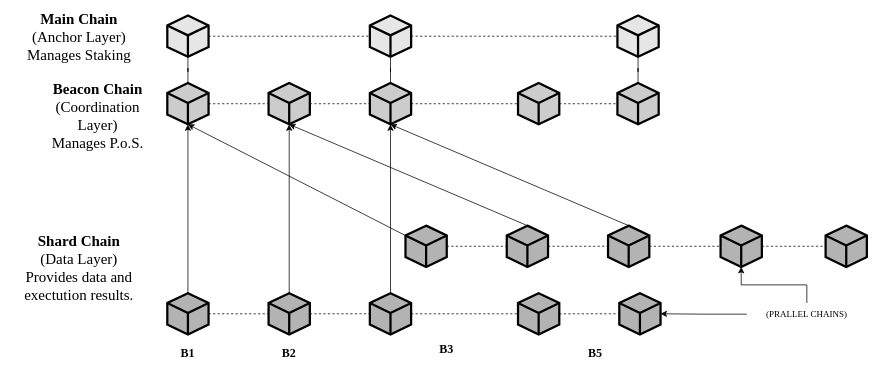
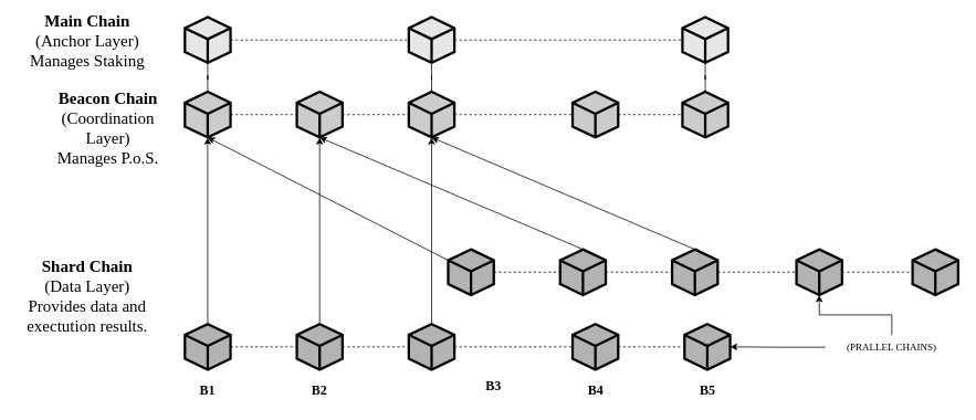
  <mxCell id="0" />
  <mxCell id="1" parent="0" />
  <mxCell id="2" value="" style="html=1;shape=mxgraph.basic.isocube;isoAngle=15;strokeColor=#000000;strokeWidth=3;fontSize=12;fillColor=#CCCCCC;labelBackgroundColor=default;container=0;" vertex="1" parent="1"><mxGeometry x="690" y="110" width="55" height="55" as="geometry" /></mxCell>
  <mxCell id="3" style="edgeStyle=orthogonalEdgeStyle;rounded=0;orthogonalLoop=1;jettySize=auto;html=1;exitX=0.5;exitY=0;exitDx=0;exitDy=0;exitPerimeter=0;endArrow=none;endFill=0;" edge="1" parent="1" source="4" target="38"><mxGeometry relative="1" as="geometry" /></mxCell>
  <mxCell id="4" value="" style="html=1;shape=mxgraph.basic.isocube;isoAngle=15;strokeColor=#000000;strokeWidth=3;fontSize=12;fillColor=#CCCCCC;labelBackgroundColor=default;container=0;" vertex="1" parent="1"><mxGeometry x="822.5" y="110" width="55" height="55" as="geometry" /></mxCell>
  <mxCell id="5" style="edgeStyle=orthogonalEdgeStyle;rounded=0;orthogonalLoop=1;jettySize=auto;html=1;dashed=1;endArrow=none;endFill=0;" edge="1" parent="1" source="12" target="2"><mxGeometry relative="1" as="geometry"><mxPoint x="395" y="137.5" as="sourcePoint" /><mxPoint x="445" y="440" as="targetPoint" /></mxGeometry></mxCell>
  <mxCell id="6" style="edgeStyle=orthogonalEdgeStyle;rounded=0;orthogonalLoop=1;jettySize=auto;html=1;dashed=1;endArrow=none;endFill=0;" edge="1" parent="1" source="8" target="12"><mxGeometry relative="1" as="geometry"><mxPoint x="265.5" y="137.5" as="sourcePoint" /><mxPoint x="482.5" y="137.5" as="targetPoint" /></mxGeometry></mxCell>
  <mxCell id="7" style="edgeStyle=orthogonalEdgeStyle;rounded=0;orthogonalLoop=1;jettySize=auto;html=1;dashed=1;endArrow=none;endFill=0;" edge="1" parent="1" source="2" target="4"><mxGeometry relative="1" as="geometry"><mxPoint x="757.5" y="650" as="sourcePoint" /><mxPoint x="892.5" y="650" as="targetPoint" /></mxGeometry></mxCell>
  <mxCell id="8" value="" style="html=1;shape=mxgraph.basic.isocube;isoAngle=15;strokeColor=#000000;strokeWidth=3;fontSize=12;fillColor=#CCCCCC;labelBackgroundColor=default;container=0;" vertex="1" parent="1"><mxGeometry x="357.5" y="110" width="55" height="55" as="geometry" /></mxCell>
  <mxCell id="9" style="edgeStyle=orthogonalEdgeStyle;rounded=0;orthogonalLoop=1;jettySize=auto;html=1;exitX=0.5;exitY=0;exitDx=0;exitDy=0;exitPerimeter=0;endArrow=none;endFill=0;" edge="1" parent="1" source="10" target="40"><mxGeometry relative="1" as="geometry" /></mxCell>
  <mxCell id="10" value="" style="html=1;shape=mxgraph.basic.isocube;isoAngle=15;strokeColor=#000000;strokeWidth=3;fontSize=12;fillColor=#CCCCCC;labelBackgroundColor=default;container=0;" vertex="1" parent="1"><mxGeometry x="222.5" y="110" width="55" height="55" as="geometry" /></mxCell>
  <mxCell id="11" style="edgeStyle=orthogonalEdgeStyle;rounded=0;orthogonalLoop=1;jettySize=auto;html=1;exitX=0.5;exitY=0;exitDx=0;exitDy=0;exitPerimeter=0;endArrow=none;endFill=0;" edge="1" parent="1" source="12" target="41"><mxGeometry relative="1" as="geometry" /></mxCell>
  <mxCell id="12" value="" style="html=1;shape=mxgraph.basic.isocube;isoAngle=15;strokeColor=#000000;strokeWidth=3;fontSize=12;fillColor=#CCCCCC;labelBackgroundColor=default;container=0;" vertex="1" parent="1"><mxGeometry x="492.5" y="110" width="55" height="55" as="geometry" /></mxCell>
  <mxCell id="13" style="edgeStyle=orthogonalEdgeStyle;rounded=0;orthogonalLoop=1;jettySize=auto;html=1;dashed=1;endArrow=none;endFill=0;" edge="1" parent="1" source="10" target="8"><mxGeometry relative="1" as="geometry"><mxPoint x="537.5" y="148" as="sourcePoint" /><mxPoint x="606.5" y="148" as="targetPoint" /></mxGeometry></mxCell>
  <mxCell id="14" value="" style="html=1;shape=mxgraph.basic.isocube;isoAngle=15;strokeColor=#000000;strokeWidth=3;fontSize=12;fillColor=#B3B3B3;labelBackgroundColor=default;container=0;" vertex="1" parent="1"><mxGeometry x="960" y="300" width="55" height="55" as="geometry" /></mxCell>
  <mxCell id="15" value="" style="html=1;shape=mxgraph.basic.isocube;isoAngle=15;strokeColor=#000000;strokeWidth=3;fontSize=12;fillColor=#B3B3B3;labelBackgroundColor=default;container=0;" vertex="1" parent="1"><mxGeometry x="1100" y="300" width="55" height="55" as="geometry" /></mxCell>
  <mxCell id="16" style="edgeStyle=orthogonalEdgeStyle;rounded=0;orthogonalLoop=1;jettySize=auto;html=1;dashed=1;endArrow=none;endFill=0;" edge="1" parent="1" source="24" target="14"><mxGeometry relative="1" as="geometry"><mxPoint x="525" y="387.5" as="sourcePoint" /><mxPoint x="575" y="690" as="targetPoint" /></mxGeometry></mxCell>
  <mxCell id="17" style="edgeStyle=orthogonalEdgeStyle;rounded=0;orthogonalLoop=1;jettySize=auto;html=1;dashed=1;endArrow=none;endFill=0;" edge="1" parent="1" source="20" target="24"><mxGeometry relative="1" as="geometry"><mxPoint x="323" y="387.5" as="sourcePoint" /><mxPoint x="540" y="387.5" as="targetPoint" /></mxGeometry></mxCell>
  <mxCell id="18" style="edgeStyle=orthogonalEdgeStyle;rounded=0;orthogonalLoop=1;jettySize=auto;html=1;dashed=1;endArrow=none;endFill=0;" edge="1" parent="1" source="14" target="15"><mxGeometry relative="1" as="geometry"><mxPoint x="965" y="900" as="sourcePoint" /><mxPoint x="1100" y="900" as="targetPoint" /></mxGeometry></mxCell>
  <mxCell id="19" style="rounded=0;orthogonalLoop=1;jettySize=auto;html=1;exitX=0.5;exitY=0;exitDx=0;exitDy=0;exitPerimeter=0;entryX=0.5;entryY=1;entryDx=0;entryDy=0;entryPerimeter=0;" edge="1" parent="1" source="20" target="8"><mxGeometry relative="1" as="geometry" /></mxCell>
  <mxCell id="20" value="" style="html=1;shape=mxgraph.basic.isocube;isoAngle=15;strokeColor=#000000;strokeWidth=3;fontSize=12;fillColor=#B3B3B3;labelBackgroundColor=default;container=0;" vertex="1" parent="1"><mxGeometry x="675" y="300" width="55" height="55" as="geometry" /></mxCell>
  <mxCell id="21" style="rounded=0;orthogonalLoop=1;jettySize=auto;html=1;exitX=0;exitY=0;exitDx=0;exitDy=13.204;exitPerimeter=0;entryX=0.5;entryY=1;entryDx=0;entryDy=0;entryPerimeter=0;" edge="1" parent="1" source="22" target="10"><mxGeometry relative="1" as="geometry" /></mxCell>
  <mxCell id="22" value="" style="html=1;shape=mxgraph.basic.isocube;isoAngle=15;strokeColor=#000000;strokeWidth=3;fontSize=12;fillColor=#B3B3B3;labelBackgroundColor=default;container=0;" vertex="1" parent="1"><mxGeometry x="540" y="300" width="55" height="55" as="geometry" /></mxCell>
  <mxCell id="23" style="rounded=0;orthogonalLoop=1;jettySize=auto;html=1;exitX=0.5;exitY=0;exitDx=0;exitDy=0;exitPerimeter=0;entryX=0.5;entryY=1;entryDx=0;entryDy=0;entryPerimeter=0;" edge="1" parent="1" source="24" target="12"><mxGeometry relative="1" as="geometry" /></mxCell>
  <mxCell id="24" value="" style="html=1;shape=mxgraph.basic.isocube;isoAngle=15;strokeColor=#000000;strokeWidth=3;fontSize=12;fillColor=#B3B3B3;labelBackgroundColor=default;container=0;" vertex="1" parent="1"><mxGeometry x="810" y="300" width="55" height="55" as="geometry" /></mxCell>
  <mxCell id="25" style="edgeStyle=orthogonalEdgeStyle;rounded=0;orthogonalLoop=1;jettySize=auto;html=1;dashed=1;endArrow=none;endFill=0;" edge="1" parent="1" source="22" target="20"><mxGeometry relative="1" as="geometry"><mxPoint x="595" y="398" as="sourcePoint" /><mxPoint x="664" y="398" as="targetPoint" /></mxGeometry></mxCell>
  <mxCell id="26" value="" style="html=1;shape=mxgraph.basic.isocube;isoAngle=15;strokeColor=#000000;strokeWidth=3;fontSize=12;fillColor=#B3B3B3;labelBackgroundColor=default;container=0;" vertex="1" parent="1"><mxGeometry x="690" y="390" width="55" height="55" as="geometry" /></mxCell>
  <mxCell id="27" value="" style="html=1;shape=mxgraph.basic.isocube;isoAngle=15;strokeColor=#000000;strokeWidth=3;fontSize=12;fillColor=#B3B3B3;labelBackgroundColor=default;container=0;" vertex="1" parent="1"><mxGeometry x="825" y="390" width="55" height="55" as="geometry" /></mxCell>
  <mxCell id="28" style="edgeStyle=orthogonalEdgeStyle;rounded=0;orthogonalLoop=1;jettySize=auto;html=1;dashed=1;endArrow=none;endFill=0;" edge="1" parent="1" source="36" target="26"><mxGeometry relative="1" as="geometry"><mxPoint x="135" y="477.5" as="sourcePoint" /><mxPoint x="185" y="780" as="targetPoint" /></mxGeometry></mxCell>
  <mxCell id="29" style="edgeStyle=orthogonalEdgeStyle;rounded=0;orthogonalLoop=1;jettySize=auto;html=1;dashed=1;endArrow=none;endFill=0;" edge="1" parent="1" source="32" target="36"><mxGeometry relative="1" as="geometry"><mxPoint x="5.5" y="477.5" as="sourcePoint" /><mxPoint x="222.5" y="477.5" as="targetPoint" /></mxGeometry></mxCell>
  <mxCell id="30" style="edgeStyle=orthogonalEdgeStyle;rounded=0;orthogonalLoop=1;jettySize=auto;html=1;dashed=1;endArrow=none;endFill=0;" edge="1" parent="1" source="26" target="27"><mxGeometry relative="1" as="geometry"><mxPoint x="635" y="990" as="sourcePoint" /><mxPoint x="770" y="990" as="targetPoint" /></mxGeometry></mxCell>
  <mxCell id="31" style="edgeStyle=orthogonalEdgeStyle;rounded=0;orthogonalLoop=1;jettySize=auto;html=1;exitX=0.5;exitY=0;exitDx=0;exitDy=0;exitPerimeter=0;" edge="1" parent="1" source="32" target="8"><mxGeometry relative="1" as="geometry" /></mxCell>
  <mxCell id="32" value="" style="html=1;shape=mxgraph.basic.isocube;isoAngle=15;strokeColor=#000000;strokeWidth=3;fontSize=12;fillColor=#B3B3B3;labelBackgroundColor=default;container=0;" vertex="1" parent="1"><mxGeometry x="357.5" y="390" width="55" height="55" as="geometry" /></mxCell>
  <mxCell id="33" style="edgeStyle=orthogonalEdgeStyle;rounded=0;orthogonalLoop=1;jettySize=auto;html=1;exitX=0.5;exitY=0;exitDx=0;exitDy=0;exitPerimeter=0;" edge="1" parent="1" source="34" target="10"><mxGeometry relative="1" as="geometry" /></mxCell>
  <mxCell id="34" value="" style="html=1;shape=mxgraph.basic.isocube;isoAngle=15;strokeColor=#000000;strokeWidth=3;fontSize=12;fillColor=#B3B3B3;labelBackgroundColor=default;container=0;" vertex="1" parent="1"><mxGeometry x="222.5" y="390" width="55" height="55" as="geometry" /></mxCell>
  <mxCell id="35" style="edgeStyle=orthogonalEdgeStyle;rounded=0;orthogonalLoop=1;jettySize=auto;html=1;exitX=0.5;exitY=0;exitDx=0;exitDy=0;exitPerimeter=0;" edge="1" parent="1" source="36" target="12"><mxGeometry relative="1" as="geometry" /></mxCell>
  <mxCell id="36" value="" style="html=1;shape=mxgraph.basic.isocube;isoAngle=15;strokeColor=#000000;strokeWidth=3;fontSize=12;fillColor=#B3B3B3;labelBackgroundColor=default;container=0;" vertex="1" parent="1"><mxGeometry x="492.5" y="390" width="55" height="55" as="geometry" /></mxCell>
  <mxCell id="37" style="edgeStyle=orthogonalEdgeStyle;rounded=0;orthogonalLoop=1;jettySize=auto;html=1;dashed=1;endArrow=none;endFill=0;" edge="1" parent="1" source="34" target="32"><mxGeometry relative="1" as="geometry"><mxPoint x="277.5" y="488" as="sourcePoint" /><mxPoint x="346.5" y="488" as="targetPoint" /></mxGeometry></mxCell>
  <mxCell id="38" value="" style="html=1;shape=mxgraph.basic.isocube;isoAngle=15;strokeColor=#000000;strokeWidth=3;fontSize=12;fillColor=#E6E6E6;labelBackgroundColor=default;container=0;" vertex="1" parent="1"><mxGeometry x="822.5" y="20" width="55" height="55" as="geometry" /></mxCell>
  <mxCell id="39" style="edgeStyle=orthogonalEdgeStyle;rounded=0;orthogonalLoop=1;jettySize=auto;html=1;dashed=1;endArrow=none;endFill=0;" edge="1" parent="1" source="41" target="38"><mxGeometry relative="1" as="geometry"><mxPoint x="540" y="47.5" as="sourcePoint" /><mxPoint x="825" y="560" as="targetPoint" /></mxGeometry></mxCell>
  <mxCell id="40" value="" style="html=1;shape=mxgraph.basic.isocube;isoAngle=15;strokeColor=#000000;strokeWidth=3;fontSize=12;fillColor=#E6E6E6;labelBackgroundColor=default;container=0;" vertex="1" parent="1"><mxGeometry x="222.5" y="20" width="55" height="55" as="geometry" /></mxCell>
  <mxCell id="41" value="" style="html=1;shape=mxgraph.basic.isocube;isoAngle=15;strokeColor=#000000;strokeWidth=3;fontSize=12;fillColor=#E6E6E6;labelBackgroundColor=default;container=0;" vertex="1" parent="1"><mxGeometry x="492.5" y="20" width="55" height="55" as="geometry" /></mxCell>
  <mxCell id="42" style="edgeStyle=orthogonalEdgeStyle;rounded=0;orthogonalLoop=1;jettySize=auto;html=1;dashed=1;endArrow=none;endFill=0;" edge="1" parent="1" source="40" target="41"><mxGeometry relative="1" as="geometry"><mxPoint x="537.5" y="58" as="sourcePoint" /><mxPoint x="357.5" y="47.5" as="targetPoint" /></mxGeometry></mxCell>
  <mxCell id="43" value="&lt;font style=&quot;font-size: 20px;&quot;&gt;&lt;b&gt;Main Chain &lt;/b&gt;(Anchor Layer)&lt;br&gt;Manages Staking&lt;br&gt;&lt;/font&gt;" style="text;html=1;strokeColor=none;fillColor=none;align=center;verticalAlign=middle;whiteSpace=wrap;rounded=0;fontFamily=Garamond;" vertex="1" parent="1"><mxGeometry x="20" y="32.5" width="170" height="30" as="geometry" /></mxCell>
  <mxCell id="44" value="&lt;font style=&quot;font-size: 20px;&quot;&gt;&lt;b&gt;Beacon Chain &lt;/b&gt;(Coordination Layer)&lt;br&gt;Manages P.o.S.&lt;br&gt;&lt;/font&gt;" style="text;html=1;strokeColor=none;fillColor=none;align=center;verticalAlign=middle;whiteSpace=wrap;rounded=0;fontFamily=Garamond;" vertex="1" parent="1"><mxGeometry x="45" y="137.5" width="170" height="30" as="geometry" /></mxCell>
  <mxCell id="45" value="&lt;font style=&quot;font-size: 20px;&quot;&gt;&lt;b&gt;Shard Chain &lt;br&gt;&lt;/b&gt;(Data Layer)&lt;br&gt;Provides data and exectution results.&lt;br&gt;&lt;/font&gt;" style="text;html=1;strokeColor=none;fillColor=none;align=center;verticalAlign=middle;whiteSpace=wrap;rounded=0;fontFamily=Garamond;" vertex="1" parent="1"><mxGeometry x="20" y="340" width="170" height="30" as="geometry" /></mxCell>
  <mxCell id="46" value="&lt;font size=&quot;1&quot; face=&quot;Lucida Console&quot;&gt;&lt;b style=&quot;font-size: 16px;&quot;&gt;B1&lt;/b&gt;&lt;/font&gt;" style="text;html=1;strokeColor=none;fillColor=none;align=center;verticalAlign=middle;whiteSpace=wrap;rounded=0;" vertex="1" parent="1"><mxGeometry x="220" y="454" width="60" height="30" as="geometry" /></mxCell>
  <mxCell id="47" value="&lt;font size=&quot;1&quot; face=&quot;Lucida Console&quot;&gt;&lt;b style=&quot;font-size: 16px;&quot;&gt;B2&lt;/b&gt;&lt;/font&gt;" style="text;html=1;strokeColor=none;fillColor=none;align=center;verticalAlign=middle;whiteSpace=wrap;rounded=0;" vertex="1" parent="1"><mxGeometry x="355" y="454" width="60" height="30" as="geometry" /></mxCell>
  <mxCell id="48" value="&lt;font size=&quot;1&quot; face=&quot;Lucida Console&quot;&gt;&lt;b style=&quot;font-size: 16px;&quot;&gt;B3&lt;/b&gt;&lt;/font&gt;" style="text;html=1;strokeColor=none;fillColor=none;align=center;verticalAlign=middle;whiteSpace=wrap;rounded=0;" vertex="1" parent="1"><mxGeometry x="565" y="449" width="60" height="30" as="geometry" /></mxCell>
- <mxCell id="50" value="&lt;font size=&quot;1&quot; face=&quot;Lucida Console&quot;&gt;&lt;b style=&quot;font-size: 16px;&quot;&gt;B5&lt;/b&gt;&lt;/font&gt;" style="text;html=1;strokeColor=none;fillColor=none;align=center;verticalAlign=middle;whiteSpace=wrap;rounded=0;" vertex="1" parent="1"><mxGeometry x="762.5" y="454" width="60" height="30" as="geometry" /></mxCell>
+ <mxCell id="49" value="&lt;font size=&quot;1&quot; face=&quot;Lucida Console&quot;&gt;&lt;b style=&quot;font-size: 16px;&quot;&gt;B4&lt;/b&gt;&lt;/font&gt;" style="text;html=1;strokeColor=none;fillColor=none;align=center;verticalAlign=middle;whiteSpace=wrap;rounded=0;" vertex="1" parent="1"><mxGeometry x="687.5" y="454" width="60" height="30" as="geometry" /></mxCell>
+ <mxCell id="50" value="&lt;font size=&quot;1&quot; face=&quot;Lucida Console&quot;&gt;&lt;b style=&quot;font-size: 16px;&quot;&gt;B5&lt;/b&gt;&lt;/font&gt;" style="text;html=1;strokeColor=none;fillColor=none;align=center;verticalAlign=middle;whiteSpace=wrap;rounded=0;" vertex="1" parent="1"><mxGeometry x="822.5" y="454" width="60" height="30" as="geometry" /></mxCell>
  <mxCell id="51" style="edgeStyle=orthogonalEdgeStyle;rounded=0;orthogonalLoop=1;jettySize=auto;html=1;exitX=0.5;exitY=0;exitDx=0;exitDy=0;" edge="1" parent="1" source="53" target="14"><mxGeometry relative="1" as="geometry" /></mxCell>
  <mxCell id="52" style="edgeStyle=orthogonalEdgeStyle;rounded=0;orthogonalLoop=1;jettySize=auto;html=1;exitX=0;exitY=0.5;exitDx=0;exitDy=0;" edge="1" parent="1" source="53" target="27"><mxGeometry relative="1" as="geometry" /></mxCell>
  <mxCell id="53" value="(PRALLEL CHAINS)" style="text;html=1;strokeColor=none;fillColor=none;align=center;verticalAlign=middle;whiteSpace=wrap;rounded=0;fontFamily=Lucida Console;" vertex="1" parent="1"><mxGeometry x="995" y="403" width="160" height="30" as="geometry" /></mxCell>
